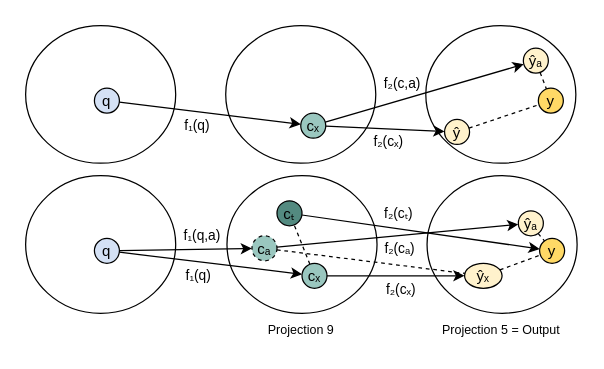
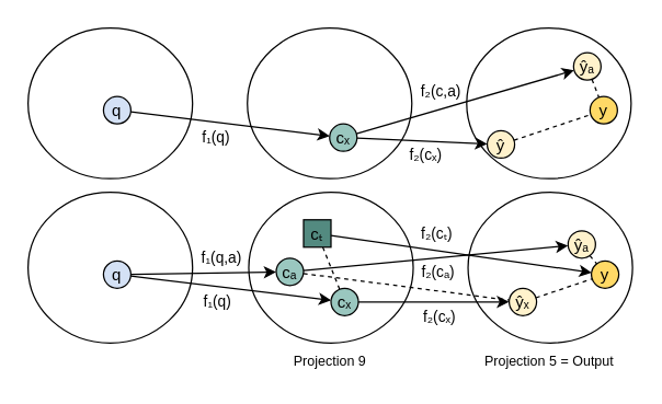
  <mxCell id="0" />
  <mxCell id="1" parent="0" />
  <mxCell id="2" value="" style="ellipse;whiteSpace=wrap;html=1;" parent="1" vertex="1"><mxGeometry x="340" y="20" width="120" height="110" as="geometry" /></mxCell>
  <mxCell id="3" value="y" style="ellipse;fillColor=#FFD966;strokeColor=#000000;" parent="1" vertex="1"><mxGeometry x="430" y="70" width="20" height="20" as="geometry" /></mxCell>
  <mxCell id="4" value="ŷ" style="ellipse;fillColor=#FFF2CC;strokeColor=#000000;" parent="1" vertex="1"><mxGeometry x="355" y="95" width="20" height="20" as="geometry" /></mxCell>
  <mxCell id="5" value="" style="endArrow=none;html=1;dashed=1;" parent="1" source="4" target="3" edge="1"><mxGeometry width="50" height="50" relative="1" as="geometry"><mxPoint x="370" y="30" as="sourcePoint" /><mxPoint x="420" y="-20" as="targetPoint" /></mxGeometry></mxCell>
  <mxCell id="6" value="ŷₐ" style="ellipse;fillColor=#FFF2CC;strokeColor=#000000;" parent="1" vertex="1"><mxGeometry x="418" y="38" width="20" height="20" as="geometry" /></mxCell>
  <mxCell id="7" value="" style="endArrow=none;html=1;dashed=1;" parent="1" source="6" target="3" edge="1"><mxGeometry width="50" height="50" relative="1" as="geometry"><mxPoint x="320" y="14.66" as="sourcePoint" /><mxPoint x="370.66" y="30" as="targetPoint" /></mxGeometry></mxCell>
  <mxCell id="8" value="" style="ellipse;whiteSpace=wrap;html=1;" parent="1" vertex="1"><mxGeometry x="180" y="20" width="120" height="110" as="geometry" /></mxCell>
  <mxCell id="9" style="edgeStyle=none;rounded=0;orthogonalLoop=1;jettySize=auto;html=1;" parent="1" source="13" target="4" edge="1"><mxGeometry relative="1" as="geometry" /></mxCell>
  <mxCell id="10" value="f₂(cₓ)" style="edgeLabel;html=1;align=center;verticalAlign=middle;resizable=0;points=[];" parent="9" vertex="1" connectable="0"><mxGeometry x="0.163" relative="1" as="geometry"><mxPoint x="-5" y="10" as="offset" /></mxGeometry></mxCell>
  <mxCell id="11" style="edgeStyle=none;rounded=0;orthogonalLoop=1;jettySize=auto;html=1;" parent="1" source="13" target="6" edge="1"><mxGeometry relative="1" as="geometry" /></mxCell>
  <mxCell id="12" value="f₂(c,a)" style="edgeLabel;html=1;align=center;verticalAlign=middle;resizable=0;points=[];" parent="11" vertex="1" connectable="0"><mxGeometry x="0.092" relative="1" as="geometry"><mxPoint x="-25.32" y="-5.98" as="offset" /></mxGeometry></mxCell>
  <mxCell id="13" value="cₓ" style="ellipse;fillColor=#9AC7BF;strokeColor=#000000;" parent="1" vertex="1"><mxGeometry x="240" y="90" width="20" height="20" as="geometry" /></mxCell>
  <mxCell id="14" value="" style="ellipse;whiteSpace=wrap;html=1;" parent="1" vertex="1"><mxGeometry x="20" y="20" width="120" height="110" as="geometry" /></mxCell>
  <mxCell id="15" style="edgeStyle=none;rounded=0;orthogonalLoop=1;jettySize=auto;html=1;" parent="1" source="17" target="13" edge="1"><mxGeometry relative="1" as="geometry" /></mxCell>
  <mxCell id="16" value="f₁(q)" style="edgeLabel;html=1;align=center;verticalAlign=middle;resizable=0;points=[];" parent="15" vertex="1" connectable="0"><mxGeometry x="0.073" relative="1" as="geometry"><mxPoint x="-16.12" y="8.72" as="offset" /></mxGeometry></mxCell>
  <mxCell id="17" value="q" style="ellipse;fillColor=#D4E1F5;strokeColor=#000000;" parent="1" vertex="1"><mxGeometry x="75" y="70" width="20" height="20" as="geometry" /></mxCell>
  <mxCell id="18" value="" style="ellipse;whiteSpace=wrap;html=1;" parent="1" vertex="1"><mxGeometry x="341" y="140" width="120" height="110" as="geometry" /></mxCell>
  <mxCell id="19" value="y" style="ellipse;fillColor=#FFD966;strokeColor=#000000;" parent="1" vertex="1"><mxGeometry x="431" y="190" width="20" height="20" as="geometry" /></mxCell>
- <mxCell id="20" value="ŷₓ" style="ellipse;fillColor=#FFF2CC;strokeColor=#000000;" parent="1" vertex="1"><mxGeometry x="371" y="210" width="30" height="20" as="geometry" /></mxCell>
+ <mxCell id="20" value="ŷₓ" style="ellipse;fillColor=#FFF2CC;strokeColor=#000000;" parent="1" vertex="1"><mxGeometry x="371" y="210" width="20" height="20" as="geometry" /></mxCell>
  <mxCell id="21" value="" style="endArrow=none;html=1;dashed=1;" parent="1" source="20" target="19" edge="1"><mxGeometry width="50" height="50" relative="1" as="geometry"><mxPoint x="371" y="150" as="sourcePoint" /><mxPoint x="421" y="100" as="targetPoint" /></mxGeometry></mxCell>
  <mxCell id="22" value="ŷₐ" style="ellipse;fillColor=#FFF2CC;strokeColor=#000000;" parent="1" vertex="1"><mxGeometry x="414" y="168" width="20" height="20" as="geometry" /></mxCell>
  <mxCell id="23" value="" style="endArrow=none;html=1;dashed=1;" parent="1" source="22" target="19" edge="1"><mxGeometry width="50" height="50" relative="1" as="geometry"><mxPoint x="321" y="134.66" as="sourcePoint" /><mxPoint x="371.66" y="150" as="targetPoint" /></mxGeometry></mxCell>
  <mxCell id="24" value="" style="ellipse;whiteSpace=wrap;html=1;" parent="1" vertex="1"><mxGeometry x="181" y="140" width="120" height="110" as="geometry" /></mxCell>
  <mxCell id="25" style="edgeStyle=none;rounded=0;orthogonalLoop=1;jettySize=auto;html=1;" parent="1" source="29" target="20" edge="1"><mxGeometry relative="1" as="geometry" /></mxCell>
  <mxCell id="26" value="f₂(cₓ)" style="edgeLabel;html=1;align=center;verticalAlign=middle;resizable=0;points=[];" parent="25" vertex="1" connectable="0"><mxGeometry x="0.163" relative="1" as="geometry"><mxPoint x="-6" y="10" as="offset" /></mxGeometry></mxCell>
  <mxCell id="27" style="edgeStyle=none;rounded=0;orthogonalLoop=1;jettySize=auto;html=1;" parent="1" source="36" target="22" edge="1"><mxGeometry relative="1" as="geometry" /></mxCell>
  <mxCell id="28" value="f₂(cₐ)" style="edgeLabel;html=1;align=center;verticalAlign=middle;resizable=0;points=[];" parent="27" vertex="1" connectable="0"><mxGeometry x="0.092" relative="1" as="geometry"><mxPoint x="-7.85" y="10.84" as="offset" /></mxGeometry></mxCell>
  <mxCell id="29" value="cₓ" style="ellipse;fillColor=#9AC7BF;strokeColor=#000000;" parent="1" vertex="1"><mxGeometry x="241" y="210" width="20" height="20" as="geometry" /></mxCell>
  <mxCell id="30" value="" style="ellipse;whiteSpace=wrap;html=1;" parent="1" vertex="1"><mxGeometry x="20" y="140" width="120" height="110" as="geometry" /></mxCell>
  <mxCell id="31" style="edgeStyle=none;rounded=0;orthogonalLoop=1;jettySize=auto;html=1;" parent="1" source="35" target="29" edge="1"><mxGeometry relative="1" as="geometry" /></mxCell>
  <mxCell id="32" value="f₁(q)" style="edgeLabel;html=1;align=center;verticalAlign=middle;resizable=0;points=[];" parent="31" vertex="1" connectable="0"><mxGeometry x="0.073" relative="1" as="geometry"><mxPoint x="-16.12" y="8.72" as="offset" /></mxGeometry></mxCell>
  <mxCell id="33" style="edgeStyle=none;rounded=0;orthogonalLoop=1;jettySize=auto;html=1;" parent="1" source="35" target="36" edge="1"><mxGeometry relative="1" as="geometry" /></mxCell>
  <mxCell id="34" value="f₁(q,a)" style="edgeLabel;html=1;align=center;verticalAlign=middle;resizable=0;points=[];" parent="33" vertex="1" connectable="0"><mxGeometry x="0.552" relative="1" as="geometry"><mxPoint x="-16.26" y="-11.21" as="offset" /></mxGeometry></mxCell>
  <mxCell id="35" value="q" style="ellipse;fillColor=#D4E1F5;strokeColor=#000000;" parent="1" vertex="1"><mxGeometry x="75" y="190" width="20" height="20" as="geometry" /></mxCell>
- <mxCell id="36" value="cₐ" style="ellipse;fillColor=#9AC7BF;strokeColor=#000000;dashed=1;" parent="1" vertex="1"><mxGeometry x="201" y="188" width="20" height="20" as="geometry" /></mxCell>
+ <mxCell id="36" value="cₐ" style="ellipse;fillColor=#9AC7BF;strokeColor=#000000;" parent="1" vertex="1"><mxGeometry x="201" y="188" width="20" height="20" as="geometry" /></mxCell>
  <mxCell id="37" style="edgeStyle=none;rounded=0;orthogonalLoop=1;jettySize=auto;html=1;" parent="1" source="39" target="19" edge="1"><mxGeometry relative="1" as="geometry" /></mxCell>
  <mxCell id="38" value="f₂(cₜ)" style="edgeLabel;html=1;align=center;verticalAlign=middle;resizable=0;points=[];" parent="37" vertex="1" connectable="0"><mxGeometry x="-0.289" y="1" relative="1" as="geometry"><mxPoint x="9.31" y="-10.06" as="offset" /></mxGeometry></mxCell>
- <mxCell id="39" value="cₜ" style="ellipse;fillColor=#538A80;strokeColor=#000000;" parent="1" vertex="1"><mxGeometry x="221" y="160" width="20" height="20" as="geometry" /></mxCell>
+ <mxCell id="39" value="cₜ" style="fillColor=#538A80;strokeColor=#000000;rounded=0;" parent="1" vertex="1"><mxGeometry x="221" y="160" width="20" height="20" as="geometry" /></mxCell>
  <mxCell id="40" value="&lt;font style=&quot;font-size: 10px&quot;&gt;Projection 9&lt;/font&gt;" style="text;html=1;align=center;verticalAlign=middle;resizable=0;points=[];autosize=1;" parent="1" vertex="1"><mxGeometry x="205" y="253" width="70" height="20" as="geometry" /></mxCell>
  <mxCell id="41" value="&lt;font style=&quot;font-size: 10px&quot;&gt;Projection 5 = Output&lt;/font&gt;" style="text;html=1;align=center;verticalAlign=middle;resizable=0;points=[];autosize=1;" parent="1" vertex="1"><mxGeometry x="345" y="253" width="110" height="20" as="geometry" /></mxCell>
  <mxCell id="42" value="" style="endArrow=none;html=1;dashed=1;" edge="1" parent="1" source="29" target="39"><mxGeometry width="50" height="50" relative="1" as="geometry"><mxPoint x="400.493" y="226.857" as="sourcePoint" /><mxPoint x="441.513" y="213.162" as="targetPoint" /></mxGeometry></mxCell>
  <mxCell id="43" value="" style="endArrow=none;html=1;dashed=1;" edge="1" parent="1" source="36" target="20"><mxGeometry width="50" height="50" relative="1" as="geometry"><mxPoint x="257.339" y="220.694" as="sourcePoint" /><mxPoint x="244.714" y="189.285" as="targetPoint" /></mxGeometry></mxCell>
